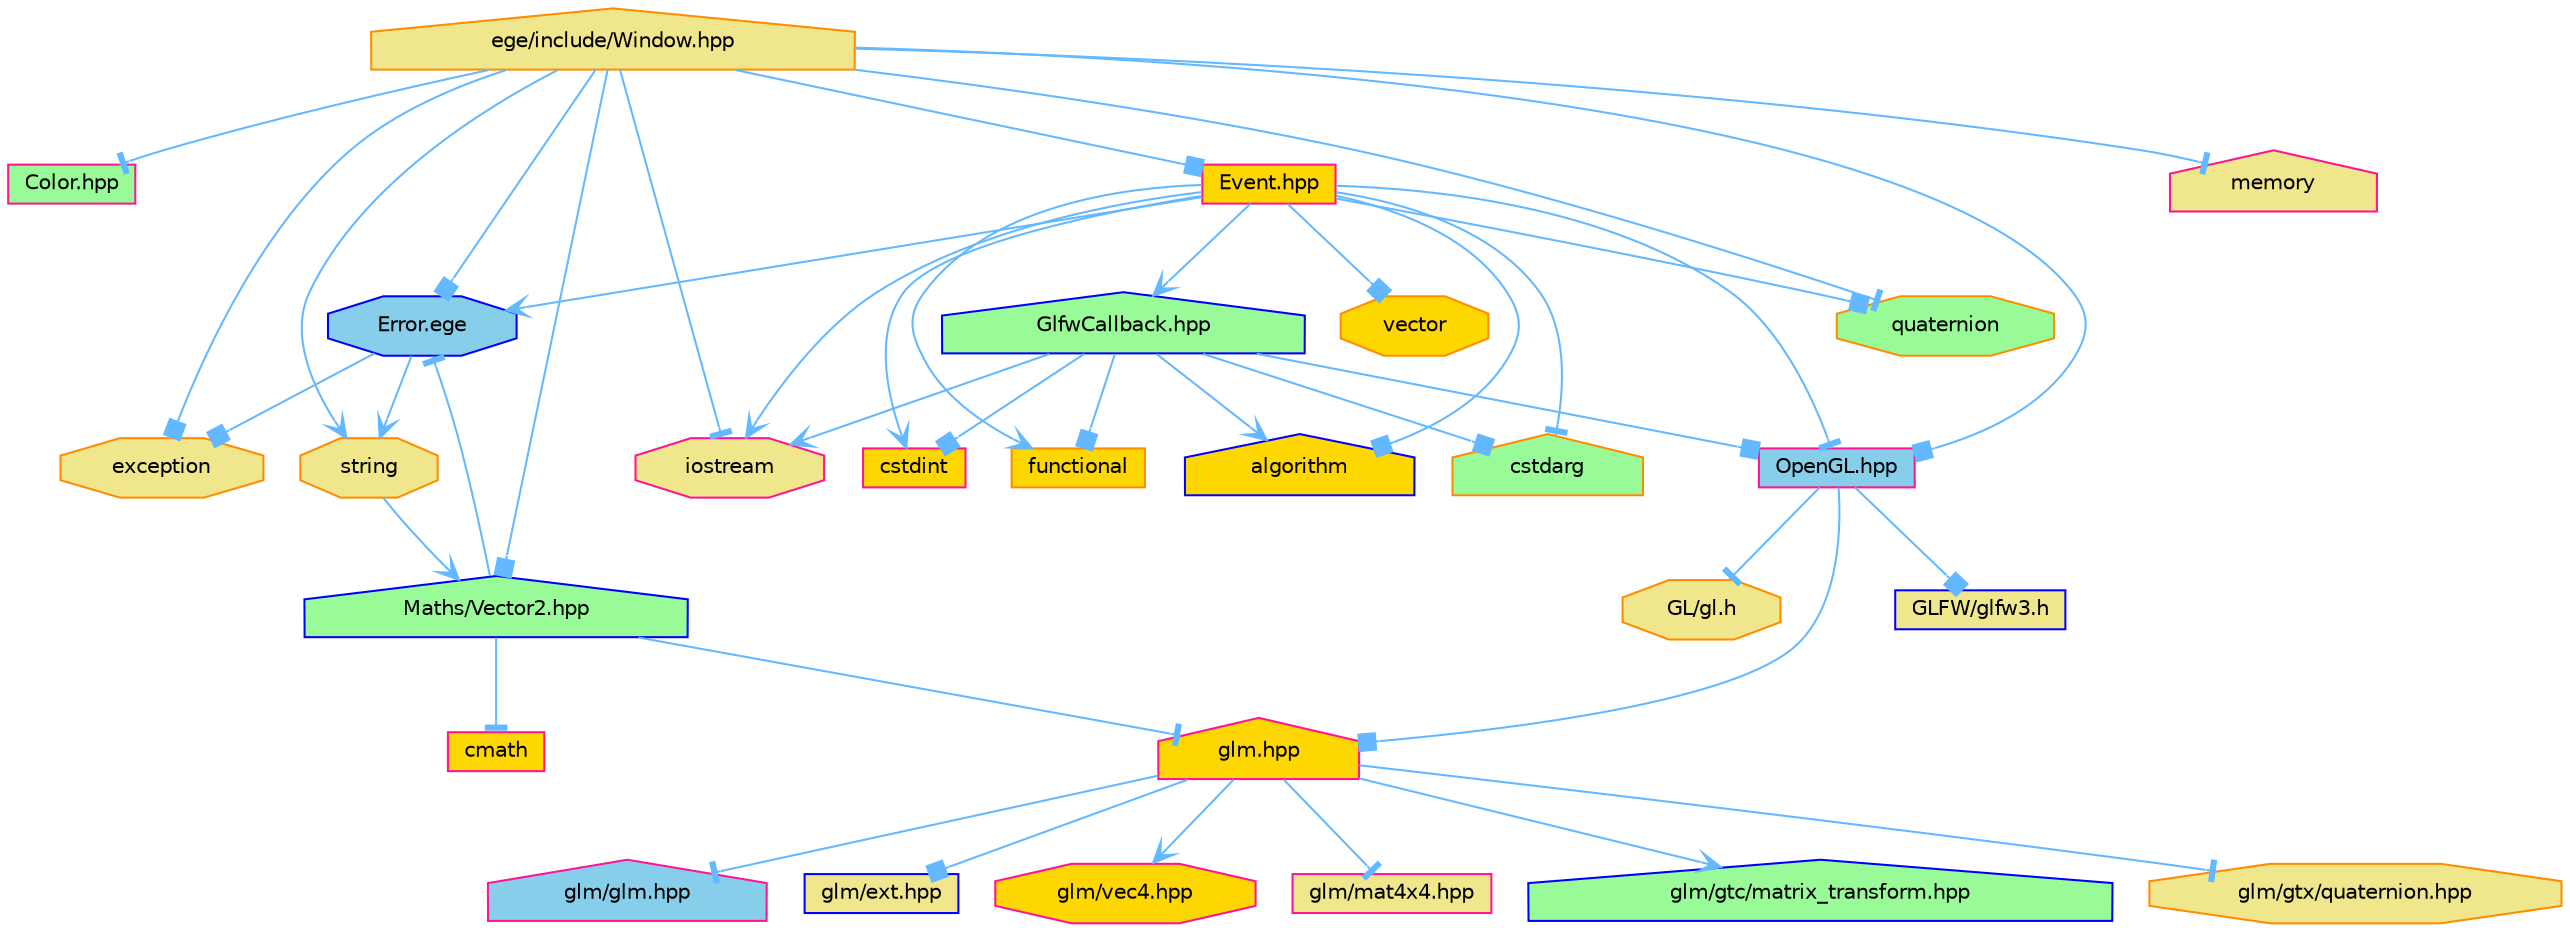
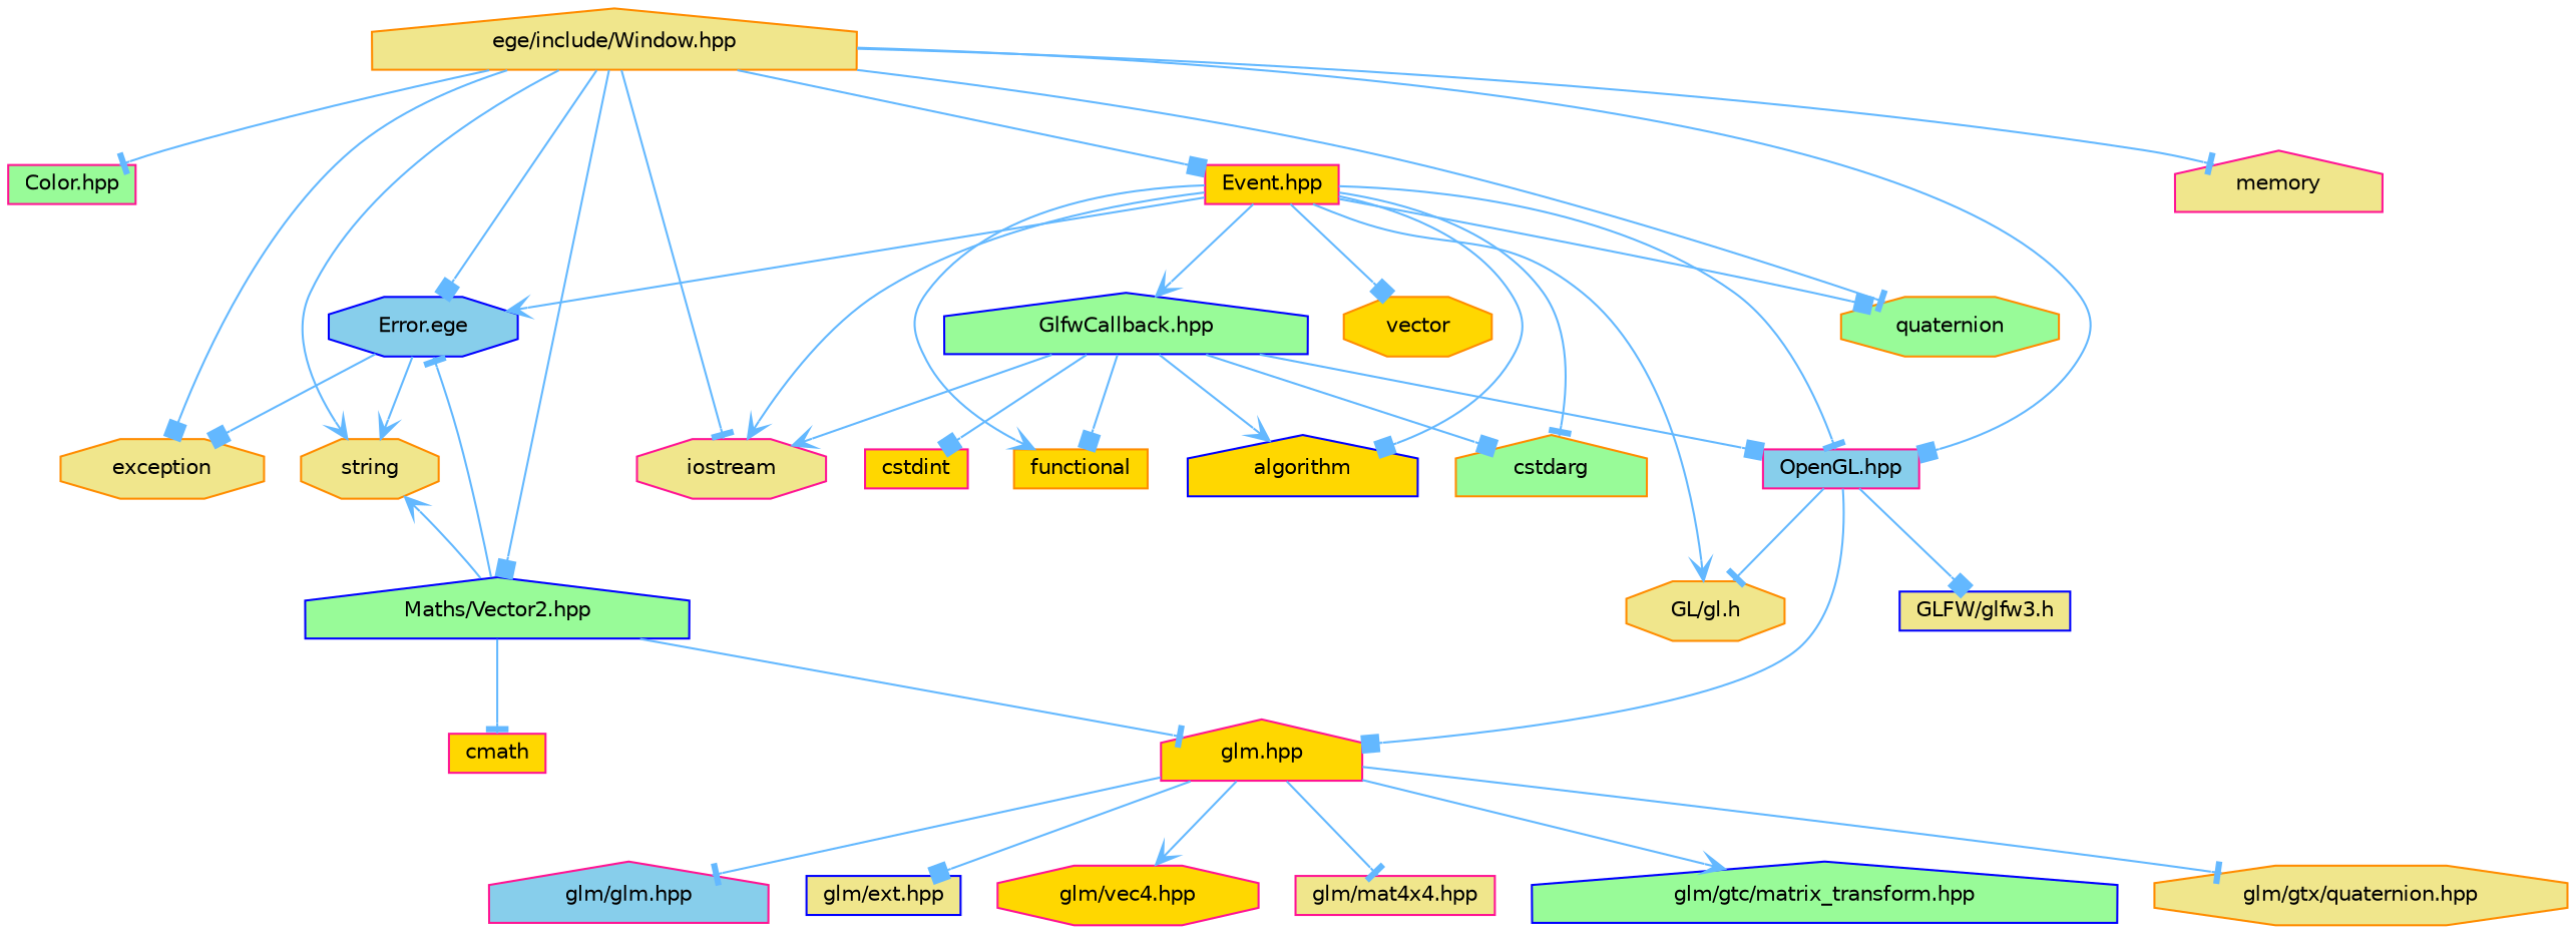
  digraph {
    node [color=deeppink fillcolor=khaki fontname=Helvetica fontsize=10 shape=house style=filled]
    edge [arrowhead=box color=steelblue1 fontname=Helvetica fontsize=10 labelfontname=Helvetica labelfontsize=10 style=solid]
    n1 [color=darkorange fontcolor=black height=0.2 label="ege/include/Window.hpp" width=0.4]
    n2 [fillcolor=palegreen height=0.2 label="Color.hpp" shape=box width=0.4]
    n3 [color=blue fillcolor=skyblue height=0.2 label="Error.ege" shape=octagon width=0.4]
    n4 [color=darkorange height=0.2 label=exception shape=octagon width=0.4]
    n5 [color=darkorange height=0.2 label=string shape=octagon width=0.4]
    n6 [fillcolor=gold height=0.2 label="Event.hpp" shape=box width=0.4]
    n7 [fillcolor=skyblue height=0.2 label="OpenGL.hpp" shape=box width=0.4]
    n8 [height=0.2 label=iostream shape=octagon width=0.4]
    n9 [color=darkorange fillcolor=palegreen height=0.2 label=quaternion shape=octagon width=0.4]
    n10 [color=blue fillcolor=palegreen height=0.2 label="Maths/Vector2.hpp" width=0.4]
    n11 [height=0.2 label=memory width=0.4]
    n12 [color=blue fillcolor=palegreen height=0.2 label="GlfwCallback.hpp" width=0.4]
    n13 [color=blue fillcolor=gold height=0.2 label=algorithm width=0.4]
    n14 [color=darkorange fillcolor=palegreen height=0.2 label=cstdarg width=0.4]
    n15 [fillcolor=gold height=0.2 label=cstdint shape=box width=0.4]
    n16 [color=darkorange fillcolor=gold height=0.2 label=functional shape=box width=0.4]
    n17 [color=darkorange fillcolor=gold height=0.2 label=vector shape=octagon width=0.4]
    n18 [fillcolor=gold height=0.2 label="glm.hpp" width=0.4]
    n19 [color=darkorange height=0.2 label="GL/gl.h" shape=octagon width=0.4]
    n20 [color=blue height=0.2 label="GLFW/glfw3.h" shape=box width=0.4]
    n21 [fillcolor=gold height=0.2 label=cmath shape=box width=0.4]
    n22 [fillcolor=skyblue height=0.2 label="glm/glm.hpp" width=0.4]
    n23 [color=blue height=0.2 label="glm/ext.hpp" shape=box width=0.4]
    n24 [fillcolor=gold height=0.2 label="glm/vec4.hpp" shape=octagon width=0.4]
    n25 [height=0.2 label="glm/mat4x4.hpp" shape=box width=0.4]
    n26 [color=blue fillcolor=palegreen height=0.2 label="glm/gtc/matrix_transform.hpp" width=0.4]
    n27 [color=darkorange height=0.2 label="glm/gtx/quaternion.hpp" shape=octagon width=0.4]
    n1 -> n2 [arrowhead=tee]
    n1 -> n3
    n1 -> n4
    n1 -> n5 [arrowhead=vee]
    n1 -> n6
    n1 -> n7
    n1 -> n8 [arrowhead=tee]
    n1 -> n9 [arrowhead=tee]
    n1 -> n10
    n1 -> n11 [arrowhead=tee]
    n3 -> n4
    n3 -> n5 [arrowhead=vee]
    n6 -> n3 [arrowhead=vee]
    n6 -> n7 [arrowhead=tee]
    n6 -> n8 [arrowhead=vee]
    n6 -> n9
    n6 -> n12 [arrowhead=vee]
    n6 -> n13
    n6 -> n14 [arrowhead=tee]
-   n6 -> n15 [arrowhead=vee]
+   n6 -> n19 [arrowhead=vee]
    n6 -> n16 [arrowhead=vee]
    n6 -> n17
    n7 -> n18
    n7 -> n19 [arrowhead=tee]
    n7 -> n20
    n10 -> n3 [arrowhead=tee]
-   n5 -> n10 [arrowhead=vee]
+   n10 -> n5 [arrowhead=vee]
    n10 -> n18 [arrowhead=tee]
    n10 -> n21 [arrowhead=tee]
    n12 -> n7
    n12 -> n8 [arrowhead=vee]
    n12 -> n13 [arrowhead=vee]
    n12 -> n14
    n12 -> n15
    n12 -> n16
    n18 -> n22 [arrowhead=tee]
    n18 -> n23
    n18 -> n24 [arrowhead=vee]
    n18 -> n25 [arrowhead=tee]
    n18 -> n26 [arrowhead=vee]
    n18 -> n27 [arrowhead=tee]
  }
